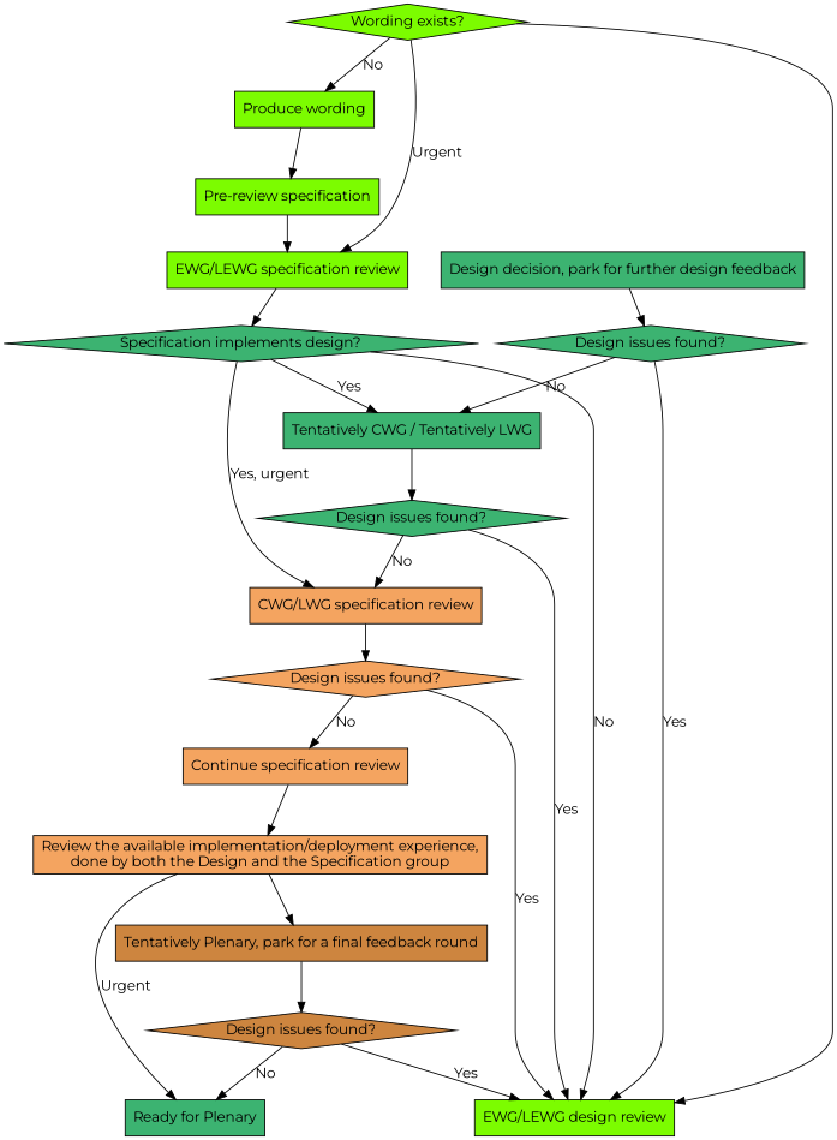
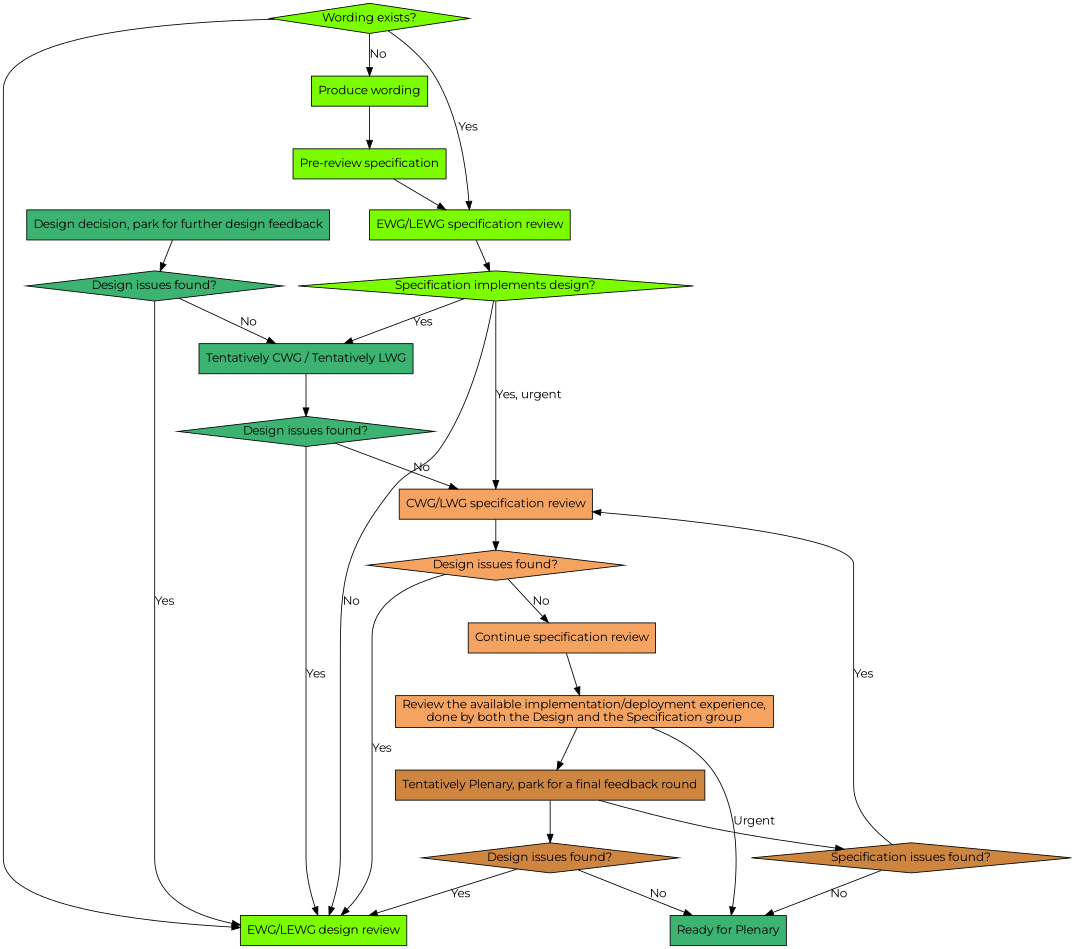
  digraph {
    fontname=Montserrat
    node [fillcolor=lawngreen fontname=Montserrat shape=box style=filled]
    edge [fontname=Montserrat]
    n1 [label="EWG/LEWG design review"]
    n2 [label="Wording exists?" shape=diamond]
    n3 [label="Produce wording"]
    n4 [label="EWG/LEWG specification review"]
    n5 [label="Pre-review specification"]
-   n6 [fillcolor=mediumseagreen label="Specification implements design?" shape=diamond]
+   n6 [label="Specification implements design?" shape=diamond]
    n7 [fillcolor=sandybrown label="CWG/LWG specification review"]
    n8 [fillcolor=mediumseagreen label="Tentatively CWG / Tentatively LWG"]
    n9 [fillcolor=mediumseagreen label="Design decision, park for further design feedback"]
    n10 [fillcolor=mediumseagreen label="Design issues found?" shape=diamond]
    n11 [fillcolor=sandybrown label="Design issues found?" shape=diamond]
    n12 [fillcolor=mediumseagreen label="Design issues found?" shape=diamond]
    n13 [fillcolor=sandybrown label="Continue specification review"]
    n14 [fillcolor=sandybrown label="Review the available implementation/deployment experience,\ndone by both the Design and the Specification group"]
    n15 [fillcolor=tan3 label="Tentatively Plenary, park for a final feedback round"]
    n16 [fillcolor=mediumseagreen label="Ready for Plenary"]
    n17 [fillcolor=tan3 label="Design issues found?" shape=diamond]
+   n18 [fillcolor=tan3 label="Specification issues found?" shape=diamond]
    n2 -> n1
    n2 -> n3 [label=No]
-   n2 -> n4 [label=Urgent]
+   n2 -> n4 [label=Yes]
    n3 -> n5
    n4 -> n6
    n5 -> n4
    n6 -> n1 [label=No]
    n6 -> n7 [label="Yes, urgent"]
    n6 -> n8 [label=Yes]
    n7 -> n11
    n8 -> n12
    n9 -> n10
    n10 -> n1 [label=Yes]
    n10 -> n8 [label=No]
    n11 -> n1 [label=Yes]
    n11 -> n13 [label=No]
    n12 -> n1 [label=Yes]
    n12 -> n7 [label=No]
    n13 -> n14
    n14 -> n15
    n14 -> n16 [label=Urgent]
    n15 -> n17
+   n15 -> n18
    n17 -> n1 [label=Yes]
    n17 -> n16 [label=No]
+   n18 -> n7 [label=Yes]
+   n18 -> n16 [label=No]
  }
